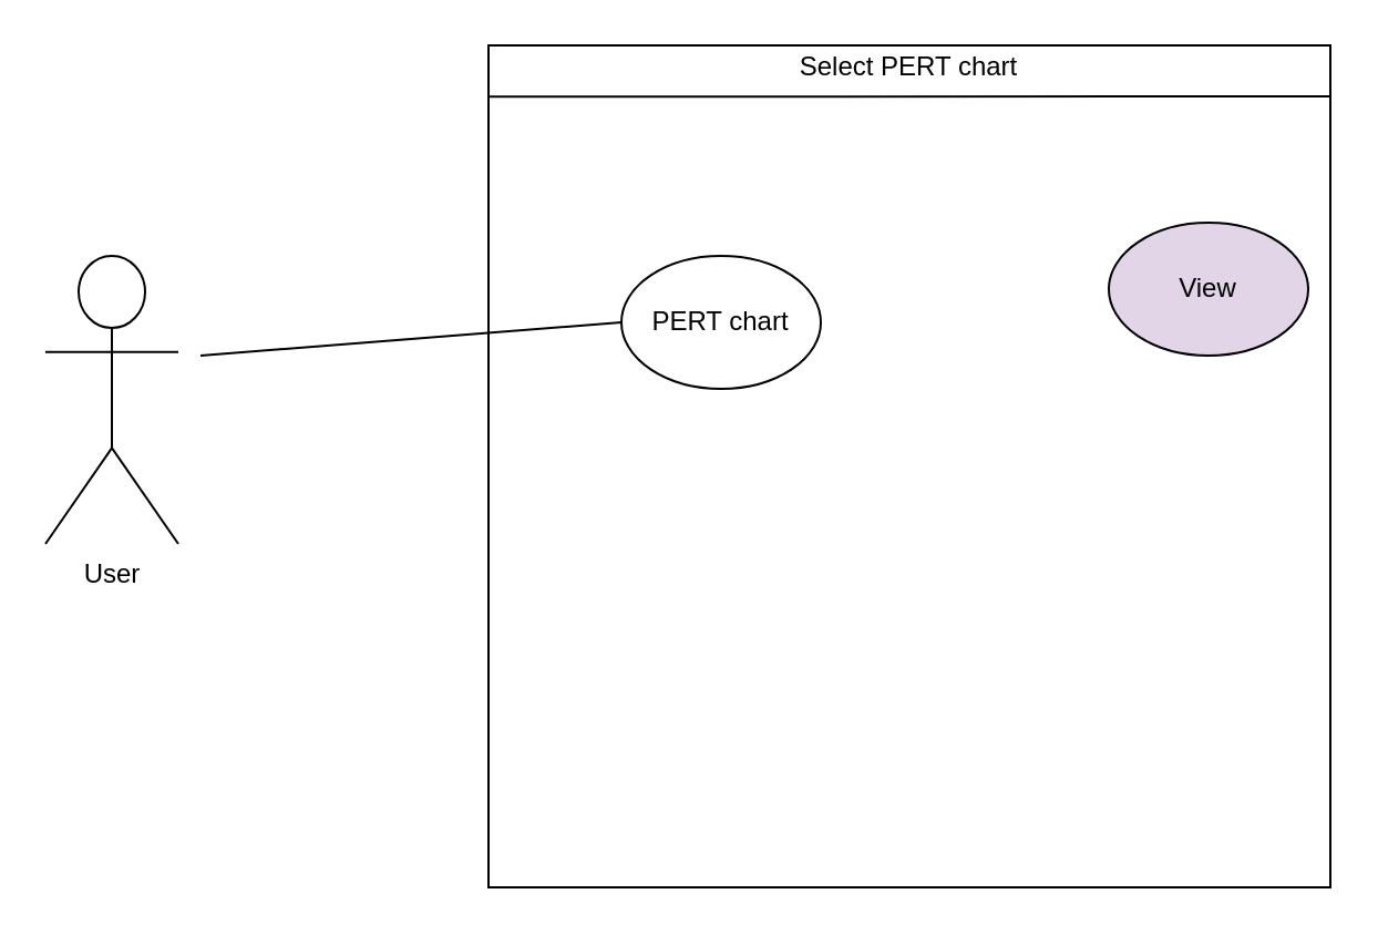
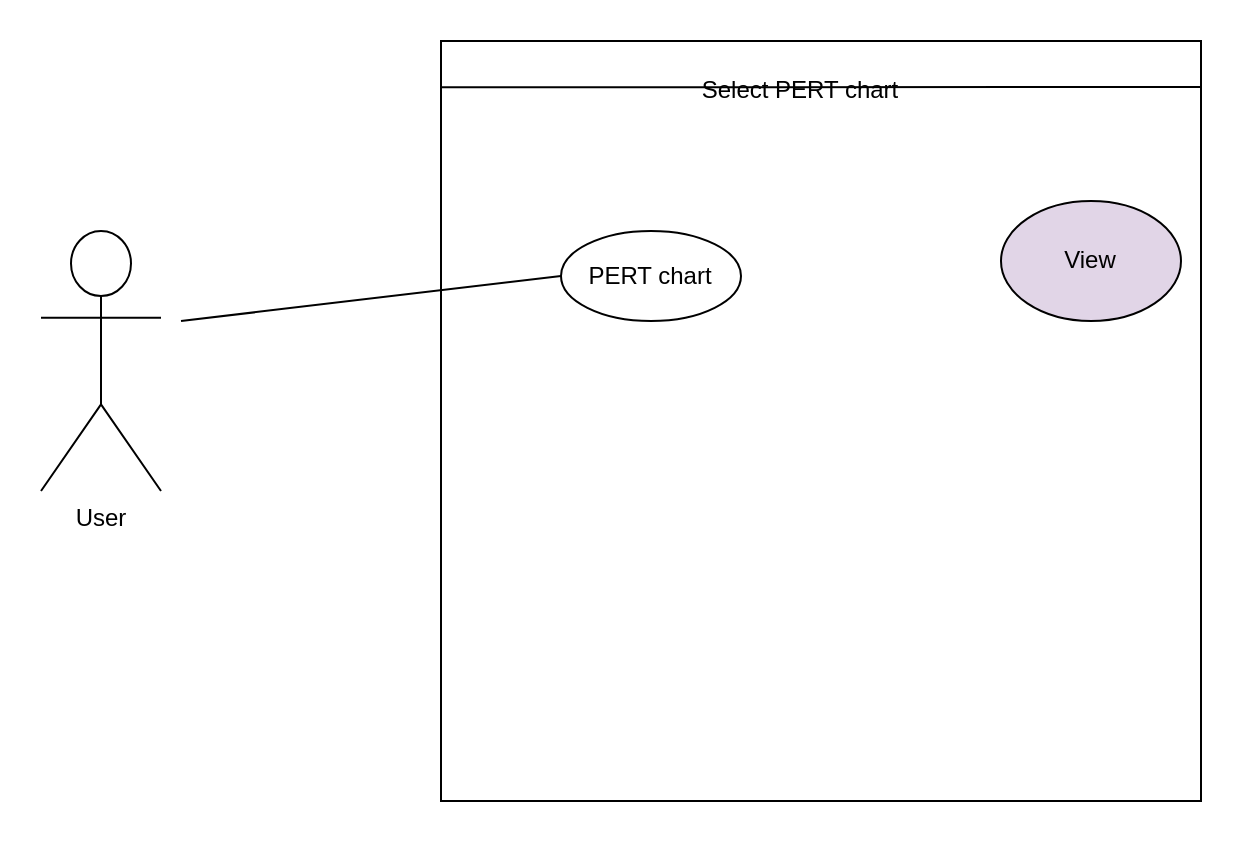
  <mxCell id="0" />
  <mxCell id="1" parent="0" />
  <mxCell id="2" value="" style="whiteSpace=wrap;html=1;aspect=fixed;" vertex="1" parent="1"><mxGeometry x="220" y="20" width="380" height="380" as="geometry" /></mxCell>
  <mxCell id="3" value="User" style="shape=umlActor;verticalLabelPosition=bottom;verticalAlign=top;html=1;outlineConnect=0;" vertex="1" parent="1"><mxGeometry x="20" y="115" width="60" height="130" as="geometry" /></mxCell>
  <mxCell id="4" value="" style="endArrow=none;html=1;rounded=0;exitX=0;exitY=0.061;exitDx=0;exitDy=0;exitPerimeter=0;" edge="1" parent="1" source="2"><mxGeometry width="50" height="50" relative="1" as="geometry"><mxPoint x="550" y="90" as="sourcePoint" /><mxPoint x="600" y="43" as="targetPoint" /></mxGeometry></mxCell>
- <mxCell id="5" value="Select PERT chart" style="text;html=1;strokeColor=none;fillColor=none;align=center;verticalAlign=middle;whiteSpace=wrap;rounded=0;" vertex="1" parent="1"><mxGeometry x="355" y="20" width="110" height="20" as="geometry" /></mxCell>
+ <mxCell id="5" value="Select PERT chart" style="text;html=1;strokeColor=none;fillColor=none;align=center;verticalAlign=middle;whiteSpace=wrap;rounded=0;" vertex="1" parent="1"><mxGeometry x="345" y="35" width="110" height="20" as="geometry" /></mxCell>
  <mxCell id="6" value="" style="endArrow=none;html=1;rounded=0;entryX=0;entryY=0.5;entryDx=0;entryDy=0;" edge="1" parent="1" target="8"><mxGeometry width="50" height="50" relative="1" as="geometry"><mxPoint x="90" y="160" as="sourcePoint" /><mxPoint x="324" y="150" as="targetPoint" /></mxGeometry></mxCell>
  <mxCell id="7" value="View" style="ellipse;whiteSpace=wrap;html=1;fillColor=#e1d5e7;" vertex="1" parent="1"><mxGeometry x="500" y="100" width="90" height="60" as="geometry" /></mxCell>
- <mxCell id="8" value="PERT chart" style="ellipse;whiteSpace=wrap;html=1;" vertex="1" parent="1"><mxGeometry x="280" y="115" width="90" height="60" as="geometry" /></mxCell>
+ <mxCell id="8" value="PERT chart" style="ellipse;whiteSpace=wrap;html=1;" vertex="1" parent="1"><mxGeometry x="280" y="115" width="90" height="45" as="geometry" /></mxCell>
